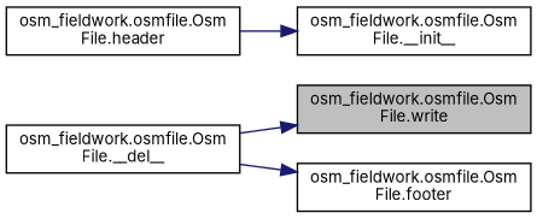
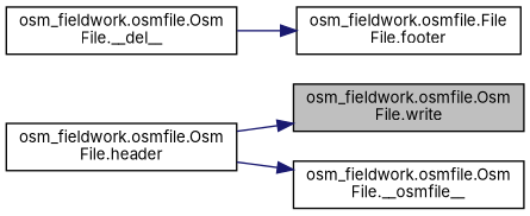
  digraph {
    fontname=Inter
    rankdir=RL
    node [color=black fillcolor=white fontname=Inter fontsize=10 shape=record style=filled]
    edge [color=midnightblue dir=back fontname=Inter fontsize=10 labelfontname=Helvetica labelfontsize=10 style=solid]
    n1 [fillcolor=grey75 fontcolor=black height=0.2 label="osm_fieldwork.osmfile.Osm\lFile.write" width=0.4]
    n2 [height=0.2 label="osm_fieldwork.osmfile.Osm\lFile.header" width=0.4]
-   n3 [height=0.2 label="osm_fieldwork.osmfile.Osm\lFile.footer" width=0.4]
+   n3 [height=0.2 label="osm_fieldwork.osmfile.File\lFile.footer" width=0.4]
    n4 [height=0.2 label="osm_fieldwork.osmfile.Osm\lFile.__del__" width=0.4]
-   n5 [height=0.2 label="osm_fieldwork.osmfile.Osm\lFile.__init__" width=0.4]
-   n1 -> n4
+   n5 [height=0.2 label="osm_fieldwork.osmfile.Osm\lFile.__osmfile__" width=0.4]
+   n1 -> n2
    n3 -> n4
    n5 -> n2
  }
